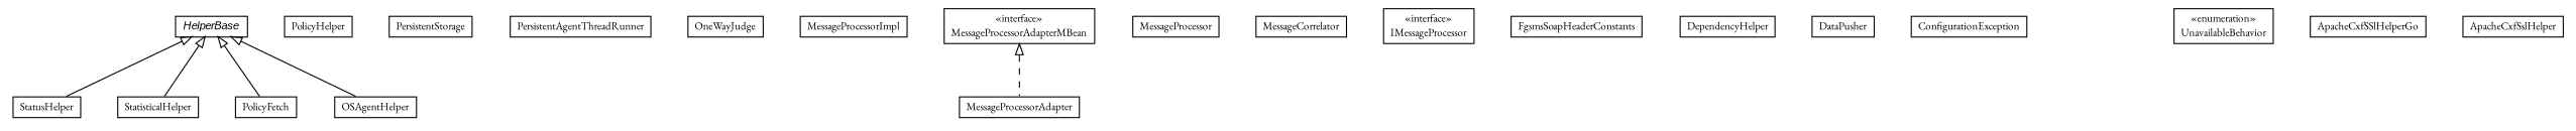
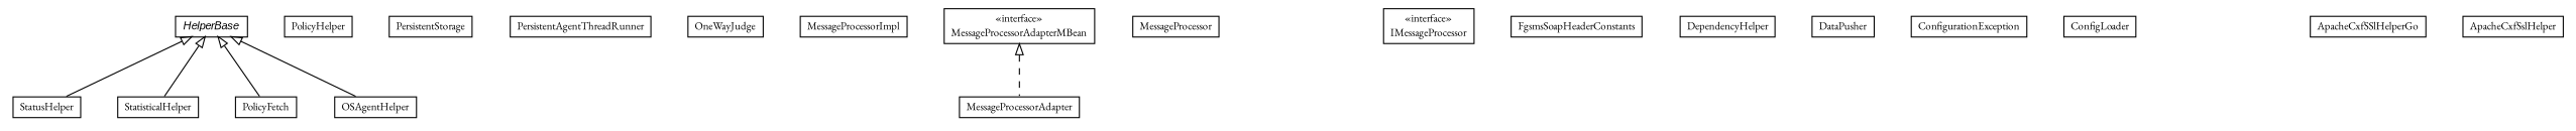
  digraph {
    fontname="EB Garamond"
    nodesep=0.25
    ranksep=0.5
    node [fontcolor=black fontname="EB Garamond" fontsize=10.0 shape=plaintext]
    edge [arrowtail=empty dir=back fontname="EB Garamond" fontsize=10 headport=p labelfontname=arial labelfontsize=10 tailport=p]
    n1 [label=<<table title="org.miloss.fgsms.agentcore.StatusHelper" border="0" cellborder="1" cellspacing="0" cellpadding="2" port="p" href="./StatusHelper.html"> 		<tr><td><table border="0" cellspacing="0" cellpadding="1"> <tr><td align="center" balign="center"> StatusHelper </td></tr> 		</table></td></tr> 		</table>>]
    n2 [label=<<table title="org.miloss.fgsms.agentcore.StatisticalHelper" border="0" cellborder="1" cellspacing="0" cellpadding="2" port="p" href="./StatisticalHelper.html"> 		<tr><td><table border="0" cellspacing="0" cellpadding="1"> <tr><td align="center" balign="center"> StatisticalHelper </td></tr> 		</table></td></tr> 		</table>>]
    n3 [label=<<table title="org.miloss.fgsms.agentcore.PolicyHelper" border="0" cellborder="1" cellspacing="0" cellpadding="2" port="p" href="./PolicyHelper.html"> 		<tr><td><table border="0" cellspacing="0" cellpadding="1"> <tr><td align="center" balign="center"> PolicyHelper </td></tr> 		</table></td></tr> 		</table>>]
    n4 [label=<<table title="org.miloss.fgsms.agentcore.PolicyFetch" border="0" cellborder="1" cellspacing="0" cellpadding="2" port="p" href="./PolicyFetch.html"> 		<tr><td><table border="0" cellspacing="0" cellpadding="1"> <tr><td align="center" balign="center"> PolicyFetch </td></tr> 		</table></td></tr> 		</table>>]
    n5 [label=<<table title="org.miloss.fgsms.agentcore.PersistentStorage" border="0" cellborder="1" cellspacing="0" cellpadding="2" port="p" href="./PersistentStorage.html"> 		<tr><td><table border="0" cellspacing="0" cellpadding="1"> <tr><td align="center" balign="center"> PersistentStorage </td></tr> 		</table></td></tr> 		</table>>]
    n6 [label=<<table title="org.miloss.fgsms.agentcore.PersistentAgentThreadRunner" border="0" cellborder="1" cellspacing="0" cellpadding="2" port="p" href="./PersistentAgentThreadRunner.html"> 		<tr><td><table border="0" cellspacing="0" cellpadding="1"> <tr><td align="center" balign="center"> PersistentAgentThreadRunner </td></tr> 		</table></td></tr> 		</table>>]
    n7 [label=<<table title="org.miloss.fgsms.agentcore.OSAgentHelper" border="0" cellborder="1" cellspacing="0" cellpadding="2" port="p" href="./OSAgentHelper.html"> 		<tr><td><table border="0" cellspacing="0" cellpadding="1"> <tr><td align="center" balign="center"> OSAgentHelper </td></tr> 		</table></td></tr> 		</table>>]
    n8 [label=<<table title="org.miloss.fgsms.agentcore.OneWayJudge" border="0" cellborder="1" cellspacing="0" cellpadding="2" port="p" href="./OneWayJudge.html"> 		<tr><td><table border="0" cellspacing="0" cellpadding="1"> <tr><td align="center" balign="center"> OneWayJudge </td></tr> 		</table></td></tr> 		</table>>]
    n9 [label=<<table title="org.miloss.fgsms.agentcore.MessageProcessorImpl" border="0" cellborder="1" cellspacing="0" cellpadding="2" port="p" href="./MessageProcessorImpl.html"> 		<tr><td><table border="0" cellspacing="0" cellpadding="1"> <tr><td align="center" balign="center"> MessageProcessorImpl </td></tr> 		</table></td></tr> 		</table>>]
    n10 [label=<<table title="org.miloss.fgsms.agentcore.MessageProcessorAdapterMBean" border="0" cellborder="1" cellspacing="0" cellpadding="2" port="p" href="./MessageProcessorAdapterMBean.html"> 		<tr><td><table border="0" cellspacing="0" cellpadding="1"> <tr><td align="center" balign="center"> &#171;interface&#187; </td></tr> <tr><td align="center" balign="center"> MessageProcessorAdapterMBean </td></tr> 		</table></td></tr> 		</table>>]
    n11 [label=<<table title="org.miloss.fgsms.agentcore.MessageProcessorAdapter" border="0" cellborder="1" cellspacing="0" cellpadding="2" port="p" href="./MessageProcessorAdapter.html"> 		<tr><td><table border="0" cellspacing="0" cellpadding="1"> <tr><td align="center" balign="center"> MessageProcessorAdapter </td></tr> 		</table></td></tr> 		</table>>]
    n12 [label=<<table title="org.miloss.fgsms.agentcore.MessageProcessor" border="0" cellborder="1" cellspacing="0" cellpadding="2" port="p" href="./MessageProcessor.html"> 		<tr><td><table border="0" cellspacing="0" cellpadding="1"> <tr><td align="center" balign="center"> MessageProcessor </td></tr> 		</table></td></tr> 		</table>>]
-   n13 [label=<<table title="org.miloss.fgsms.agentcore.MessageCorrelator" border="0" cellborder="1" cellspacing="0" cellpadding="2" port="p" href="./MessageCorrelator.html"> 		<tr><td><table border="0" cellspacing="0" cellpadding="1"> <tr><td align="center" balign="center"> MessageCorrelator </td></tr> 		</table></td></tr> 		</table>>]
    n14 [label=<<table title="org.miloss.fgsms.agentcore.IMessageProcessor" border="0" cellborder="1" cellspacing="0" cellpadding="2" port="p" href="./IMessageProcessor.html"> 		<tr><td><table border="0" cellspacing="0" cellpadding="1"> <tr><td align="center" balign="center"> &#171;interface&#187; </td></tr> <tr><td align="center" balign="center"> IMessageProcessor </td></tr> 		</table></td></tr> 		</table>>]
    n15 [label=<<table title="org.miloss.fgsms.agentcore.HelperBase" border="0" cellborder="1" cellspacing="0" cellpadding="2" port="p" href="./HelperBase.html"> 		<tr><td><table border="0" cellspacing="0" cellpadding="1"> <tr><td align="center" balign="center"><font face="arial italic"> HelperBase </font></td></tr> 		</table></td></tr> 		</table>>]
    n16 [label=<<table title="org.miloss.fgsms.agentcore.FgsmsSoapHeaderConstants" border="0" cellborder="1" cellspacing="0" cellpadding="2" port="p" href="./FgsmsSoapHeaderConstants.html"> 		<tr><td><table border="0" cellspacing="0" cellpadding="1"> <tr><td align="center" balign="center"> FgsmsSoapHeaderConstants </td></tr> 		</table></td></tr> 		</table>>]
    n17 [label=<<table title="org.miloss.fgsms.agentcore.DependencyHelper" border="0" cellborder="1" cellspacing="0" cellpadding="2" port="p" href="./DependencyHelper.html"> 		<tr><td><table border="0" cellspacing="0" cellpadding="1"> <tr><td align="center" balign="center"> DependencyHelper </td></tr> 		</table></td></tr> 		</table>>]
    n18 [label=<<table title="org.miloss.fgsms.agentcore.DataPusher" border="0" cellborder="1" cellspacing="0" cellpadding="2" port="p" href="./DataPusher.html"> 		<tr><td><table border="0" cellspacing="0" cellpadding="1"> <tr><td align="center" balign="center"> DataPusher </td></tr> 		</table></td></tr> 		</table>>]
    n19 [label=<<table title="org.miloss.fgsms.agentcore.ConfigurationException" border="0" cellborder="1" cellspacing="0" cellpadding="2" port="p" href="./ConfigurationException.html"> 		<tr><td><table border="0" cellspacing="0" cellpadding="1"> <tr><td align="center" balign="center"> ConfigurationException </td></tr> 		</table></td></tr> 		</table>>]
-   n21 [label=<<table title="org.miloss.fgsms.agentcore.ConfigLoader.UnavailableBehavior" border="0" cellborder="1" cellspacing="0" cellpadding="2" port="p" href="./ConfigLoader.UnavailableBehavior.html"> 		<tr><td><table border="0" cellspacing="0" cellpadding="1"> <tr><td align="center" balign="center"> &#171;enumeration&#187; </td></tr> <tr><td align="center" balign="center"> UnavailableBehavior </td></tr> 		</table></td></tr> 		</table>>]
+   n20 [label=<<table title="org.miloss.fgsms.agentcore.ConfigLoader" border="0" cellborder="1" cellspacing="0" cellpadding="2" port="p" href="./ConfigLoader.html"> 		<tr><td><table border="0" cellspacing="0" cellpadding="1"> <tr><td align="center" balign="center"> ConfigLoader </td></tr> 		</table></td></tr> 		</table>>]
    n22 [label=<<table title="org.miloss.fgsms.agentcore.ApacheCxfSSlHelperGo" border="0" cellborder="1" cellspacing="0" cellpadding="2" port="p" href="./ApacheCxfSSlHelperGo.html"> 		<tr><td><table border="0" cellspacing="0" cellpadding="1"> <tr><td align="center" balign="center"> ApacheCxfSSlHelperGo </td></tr> 		</table></td></tr> 		</table>>]
    n23 [label=<<table title="org.miloss.fgsms.agentcore.ApacheCxfSslHelper" border="0" cellborder="1" cellspacing="0" cellpadding="2" port="p" href="./ApacheCxfSslHelper.html"> 		<tr><td><table border="0" cellspacing="0" cellpadding="1"> <tr><td align="center" balign="center"> ApacheCxfSslHelper </td></tr> 		</table></td></tr> 		</table>>]
    n10 -> n11 [style=dashed]
    n15 -> n1
    n15 -> n2
    n15 -> n4
    n15 -> n7
  }
